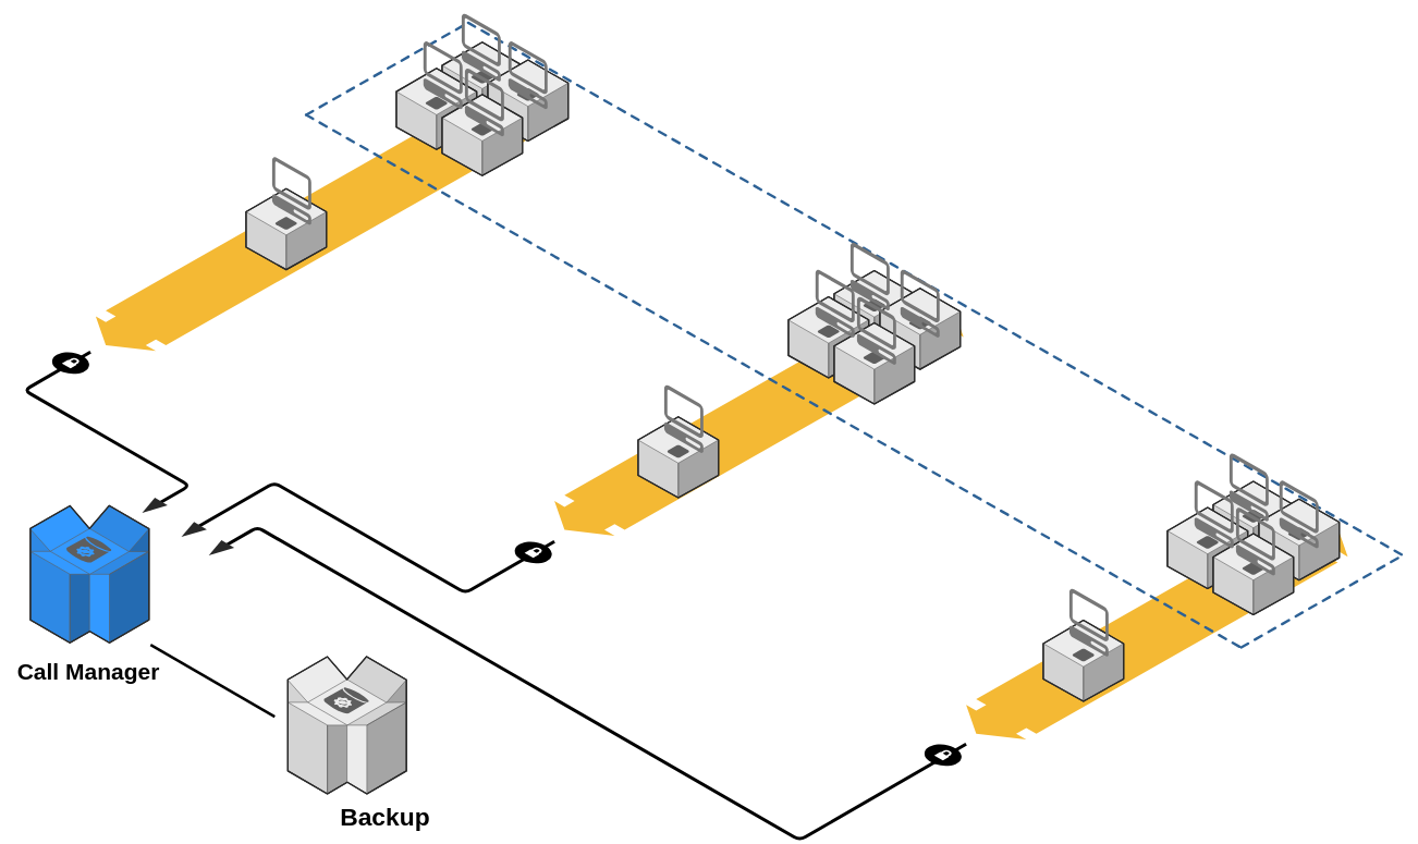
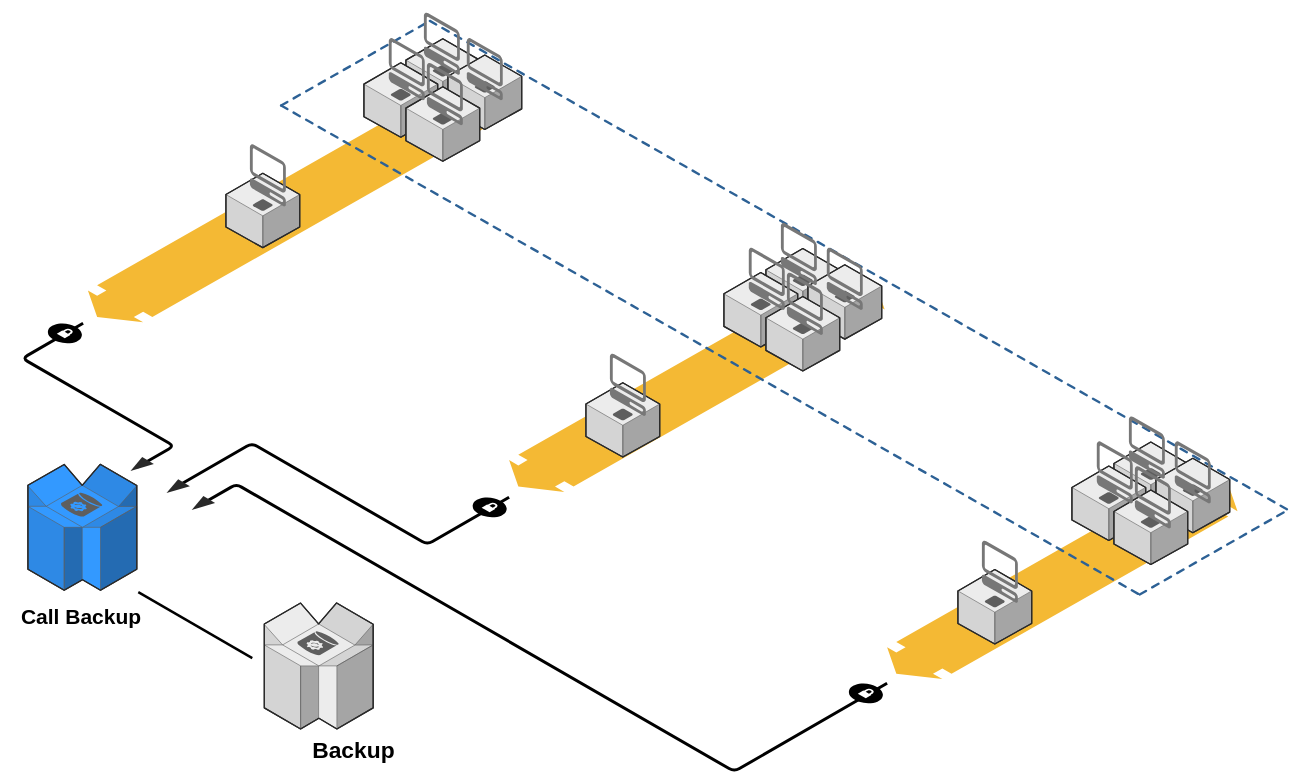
  <mxCell id="0" />
  <mxCell id="1" parent="0" />
  <mxCell id="2" value="" style="verticalLabelPosition=bottom;html=1;verticalAlign=top;strokeWidth=1;dashed=0;shape=mxgraph.aws3d.flatDoubleEdge;fillColor=#000000;aspect=fixed;rounded=1;shadow=0;comic=0;fontFamily=Verdana;fontSize=12;flipV=1;" parent="1" vertex="1"><mxGeometry x="1478" y="798" width="584" height="333" as="geometry" /></mxCell>
  <mxCell id="3" value="" style="verticalLabelPosition=bottom;html=1;verticalAlign=top;strokeWidth=1;dashed=0;shape=mxgraph.aws3d.flatDoubleEdge;fillColor=#000000;aspect=fixed;rounded=1;shadow=0;comic=0;fontFamily=Verdana;fontSize=12;flipV=1;" parent="1" vertex="1"><mxGeometry x="848" y="462" width="626" height="357" as="geometry" /></mxCell>
  <mxCell id="4" value="" style="verticalLabelPosition=bottom;html=1;verticalAlign=top;strokeWidth=1;dashed=0;shape=mxgraph.aws3d.flatDoubleEdge;fillColor=#000000;aspect=fixed;rounded=1;shadow=0;comic=0;fontFamily=Verdana;fontSize=12;flipV=1;" parent="1" vertex="1"><mxGeometry x="146" y="140" width="695.12" height="396.44" as="geometry" /></mxCell>
  <mxCell id="5" value="" style="edgeStyle=isometricEdgeStyle;endArrow=none;html=1;labelBackgroundColor=none;strokeWidth=5;fontFamily=Verdana;fontSize=12" parent="1" edge="1"><mxGeometry width="50" height="100" relative="1" as="geometry"><mxPoint x="228" y="778" as="sourcePoint" /><mxPoint x="138" y="538" as="targetPoint" /><Array as="points"><mxPoint x="178" y="678" /></Array></mxGeometry></mxCell>
  <mxCell id="6" value="" style="verticalLabelPosition=bottom;html=1;verticalAlign=top;strokeWidth=1;dashed=0;shape=mxgraph.aws3d.dynamoDb;strokeColor=#5E5E5E;aspect=fixed;rounded=1;shadow=0;comic=0;fontSize=12;fillColor=#3399FF;" parent="1" vertex="1"><mxGeometry x="46" y="773" width="181.5" height="210" as="geometry" /></mxCell>
  <mxCell id="7" value="" style="edgeStyle=isometricEdgeStyle;endArrow=none;html=1;labelBackgroundColor=none;strokeColor=#000000;strokeWidth=5;fontFamily=Verdana;fontSize=12" parent="1" edge="1"><mxGeometry width="50" height="100" relative="1" as="geometry"><mxPoint x="298" y="808" as="sourcePoint" /><mxPoint x="848" y="828" as="targetPoint" /><Array as="points"><mxPoint x="558" y="818" /></Array></mxGeometry></mxCell>
  <mxCell id="8" value="" style="verticalLabelPosition=bottom;html=1;verticalAlign=top;strokeWidth=1;dashed=0;shape=mxgraph.aws3d.application_server;fillColor=#ECECEC;strokeColor=#5E5E5E;aspect=fixed;rounded=1;shadow=0;comic=0;fontSize=12" parent="1" vertex="1"><mxGeometry x="976" y="637" width="123" height="124" as="geometry" /></mxCell>
  <mxCell id="9" value="" style="verticalLabelPosition=bottom;html=1;verticalAlign=top;strokeWidth=1;dashed=0;shape=mxgraph.aws3d.arrowhead;aspect=fixed;rounded=1;shadow=0;comic=0;fillColor=none;fontFamily=Verdana;fontSize=12;fontColor=#000000;flipV=1;" parent="1" vertex="1"><mxGeometry x="217" y="761" width="39" height="23" as="geometry" /></mxCell>
  <mxCell id="10" value="" style="verticalLabelPosition=bottom;html=1;verticalAlign=top;strokeWidth=1;dashed=0;shape=mxgraph.aws3d.arrowhead;aspect=fixed;rounded=1;shadow=0;comic=0;fillColor=none;fontFamily=Verdana;fontSize=12;fontColor=#000000;flipV=1;" parent="1" vertex="1"><mxGeometry x="277" y="798" width="39" height="23" as="geometry" /></mxCell>
  <mxCell id="11" value="" style="verticalLabelPosition=bottom;html=1;verticalAlign=top;strokeWidth=1;dashed=0;shape=mxgraph.aws3d.secureConnection;fillColor=#000000;strokeColor=#ffffff;aspect=fixed;rounded=1;shadow=0;comic=0;fontSize=12" parent="1" vertex="1"><mxGeometry x="79" y="538" width="57.0" height="34" as="geometry" /></mxCell>
  <mxCell id="12" value="" style="verticalLabelPosition=bottom;html=1;verticalAlign=top;strokeWidth=1;dashed=0;shape=mxgraph.aws3d.dashedArrowlessEdge;aspect=fixed;rounded=1;shadow=0;comic=0;fontFamily=Verdana;fontSize=12" parent="1" vertex="1"><mxGeometry x="716" y="34" width="1432" height="816" as="geometry" /></mxCell>
  <mxCell id="13" value="" style="verticalLabelPosition=bottom;html=1;verticalAlign=top;strokeWidth=1;dashed=0;shape=mxgraph.aws3d.dashedArrowlessEdge;aspect=fixed;rounded=1;shadow=0;comic=0;fontFamily=Verdana;fontSize=12" parent="1" vertex="1"><mxGeometry x="468" y="175" width="1432" height="816" as="geometry" /></mxCell>
  <mxCell id="14" value="" style="verticalLabelPosition=bottom;html=1;verticalAlign=top;strokeWidth=1;dashed=0;shape=mxgraph.aws3d.dashedArrowlessEdge;fillColor=#000000;aspect=fixed;rounded=1;shadow=0;comic=0;fontFamily=Verdana;fontSize=12;fontColor=#000000;flipV=1;" parent="1" vertex="1"><mxGeometry x="468" y="34" width="248" height="141" as="geometry" /></mxCell>
  <mxCell id="15" value="" style="verticalLabelPosition=bottom;html=1;verticalAlign=top;strokeWidth=1;dashed=0;shape=mxgraph.aws3d.dashedArrowlessEdge;aspect=fixed;rounded=1;shadow=0;comic=0;fontFamily=Verdana;fontSize=12;flipV=1;" parent="1" vertex="1"><mxGeometry x="1899" y="848" width="249" height="142" as="geometry" /></mxCell>
  <mxCell id="16" value="" style="verticalLabelPosition=bottom;html=1;verticalAlign=top;strokeWidth=1;dashed=0;shape=mxgraph.aws3d.secureConnection;fillColor=#000000;strokeColor=#ffffff;aspect=fixed;rounded=1;shadow=0;comic=0;fontSize=12" parent="1" vertex="1"><mxGeometry x="787" y="828" width="57.0" height="34" as="geometry" /></mxCell>
  <mxCell id="17" value="" style="edgeStyle=isometricEdgeStyle;endArrow=none;html=1;labelBackgroundColor=none;strokeWidth=5;fontFamily=Verdana;fontSize=12" parent="1" edge="1"><mxGeometry width="50" height="100" relative="1" as="geometry"><mxPoint x="338" y="838" as="sourcePoint" /><mxPoint x="1478" y="1138" as="targetPoint" /><Array as="points"><mxPoint x="778" y="1028" /></Array></mxGeometry></mxCell>
  <mxCell id="18" value="" style="verticalLabelPosition=bottom;html=1;verticalAlign=top;strokeWidth=1;dashed=0;shape=mxgraph.aws3d.arrowhead;aspect=fixed;rounded=1;shadow=0;comic=0;fillColor=none;fontFamily=Verdana;fontSize=12;fontColor=#000000;flipV=1;" parent="1" vertex="1"><mxGeometry x="319" y="826" width="39" height="23" as="geometry" /></mxCell>
  <mxCell id="19" value="" style="verticalLabelPosition=bottom;html=1;verticalAlign=top;strokeWidth=1;dashed=0;shape=mxgraph.aws3d.secureConnection;fillColor=#000000;strokeColor=#ffffff;aspect=fixed;rounded=1;shadow=0;comic=0;fontSize=12" parent="1" vertex="1"><mxGeometry x="1414" y="1138" width="57.0" height="34" as="geometry" /></mxCell>
  <mxCell id="20" value="" style="verticalLabelPosition=bottom;html=1;verticalAlign=top;strokeWidth=1;align=center;outlineConnect=0;dashed=0;outlineConnect=0;shape=mxgraph.aws3d.client;aspect=fixed;strokeColor=none;fillColor=#777777;" vertex="1" parent="1"><mxGeometry x="1016" y="588.5" width="60" height="104" as="geometry" /></mxCell>
  <mxCell id="21" value="" style="verticalLabelPosition=bottom;html=1;verticalAlign=top;strokeWidth=1;dashed=0;shape=mxgraph.aws3d.application_server;fillColor=#ECECEC;strokeColor=#5E5E5E;aspect=fixed;rounded=1;shadow=0;comic=0;fontSize=12" vertex="1" parent="1"><mxGeometry x="676" y="63.9" width="123" height="124" as="geometry" /></mxCell>
  <mxCell id="22" value="" style="verticalLabelPosition=bottom;html=1;verticalAlign=top;strokeWidth=1;dashed=0;shape=mxgraph.aws3d.application_server;fillColor=#ECECEC;strokeColor=#5E5E5E;aspect=fixed;rounded=1;shadow=0;comic=0;fontSize=12" vertex="1" parent="1"><mxGeometry x="606" y="103.9" width="123" height="124" as="geometry" /></mxCell>
  <mxCell id="23" value="" style="verticalLabelPosition=bottom;html=1;verticalAlign=top;strokeWidth=1;dashed=0;shape=mxgraph.aws3d.application_server;fillColor=#ECECEC;strokeColor=#5E5E5E;aspect=fixed;rounded=1;shadow=0;comic=0;fontSize=12" vertex="1" parent="1"><mxGeometry x="746" y="90.9" width="123" height="124" as="geometry" /></mxCell>
  <mxCell id="24" value="" style="verticalLabelPosition=bottom;html=1;verticalAlign=top;strokeWidth=1;dashed=0;shape=mxgraph.aws3d.application_server;fillColor=#ECECEC;strokeColor=#5E5E5E;aspect=fixed;rounded=1;shadow=0;comic=0;fontSize=12" vertex="1" parent="1"><mxGeometry x="676" y="143.9" width="123" height="124" as="geometry" /></mxCell>
  <mxCell id="25" value="" style="verticalLabelPosition=bottom;html=1;verticalAlign=top;strokeWidth=1;align=center;outlineConnect=0;dashed=0;outlineConnect=0;shape=mxgraph.aws3d.client;aspect=fixed;strokeColor=none;fillColor=#777777;" vertex="1" parent="1"><mxGeometry x="706" y="20" width="60" height="104" as="geometry" /></mxCell>
  <mxCell id="26" value="" style="verticalLabelPosition=bottom;html=1;verticalAlign=top;strokeWidth=1;align=center;outlineConnect=0;dashed=0;outlineConnect=0;shape=mxgraph.aws3d.client;aspect=fixed;strokeColor=none;fillColor=#777777;" vertex="1" parent="1"><mxGeometry x="647.5" y="62.4" width="60" height="104" as="geometry" /></mxCell>
  <mxCell id="27" value="" style="verticalLabelPosition=bottom;html=1;verticalAlign=top;strokeWidth=1;align=center;outlineConnect=0;dashed=0;outlineConnect=0;shape=mxgraph.aws3d.client;aspect=fixed;strokeColor=none;fillColor=#777777;" vertex="1" parent="1"><mxGeometry x="777.5" y="62.4" width="60" height="104" as="geometry" /></mxCell>
  <mxCell id="28" value="" style="verticalLabelPosition=bottom;html=1;verticalAlign=top;strokeWidth=1;align=center;outlineConnect=0;dashed=0;outlineConnect=0;shape=mxgraph.aws3d.client;aspect=fixed;strokeColor=none;fillColor=#777777;" vertex="1" parent="1"><mxGeometry x="711" y="103.9" width="60" height="104" as="geometry" /></mxCell>
  <mxCell id="29" value="" style="verticalLabelPosition=bottom;html=1;verticalAlign=top;strokeWidth=1;dashed=0;shape=mxgraph.aws3d.application_server;fillColor=#ECECEC;strokeColor=#5E5E5E;aspect=fixed;rounded=1;shadow=0;comic=0;fontSize=12" vertex="1" parent="1"><mxGeometry x="1276" y="413.4" width="123" height="124" as="geometry" /></mxCell>
  <mxCell id="30" value="" style="verticalLabelPosition=bottom;html=1;verticalAlign=top;strokeWidth=1;dashed=0;shape=mxgraph.aws3d.application_server;fillColor=#ECECEC;strokeColor=#5E5E5E;aspect=fixed;rounded=1;shadow=0;comic=0;fontSize=12" vertex="1" parent="1"><mxGeometry x="1206" y="453.4" width="123" height="124" as="geometry" /></mxCell>
  <mxCell id="31" value="" style="verticalLabelPosition=bottom;html=1;verticalAlign=top;strokeWidth=1;dashed=0;shape=mxgraph.aws3d.application_server;fillColor=#ECECEC;strokeColor=#5E5E5E;aspect=fixed;rounded=1;shadow=0;comic=0;fontSize=12" vertex="1" parent="1"><mxGeometry x="1346" y="440.4" width="123" height="124" as="geometry" /></mxCell>
  <mxCell id="32" value="" style="verticalLabelPosition=bottom;html=1;verticalAlign=top;strokeWidth=1;dashed=0;shape=mxgraph.aws3d.application_server;fillColor=#ECECEC;strokeColor=#5E5E5E;aspect=fixed;rounded=1;shadow=0;comic=0;fontSize=12" vertex="1" parent="1"><mxGeometry x="1276" y="493.4" width="123" height="124" as="geometry" /></mxCell>
  <mxCell id="33" value="" style="verticalLabelPosition=bottom;html=1;verticalAlign=top;strokeWidth=1;align=center;outlineConnect=0;dashed=0;outlineConnect=0;shape=mxgraph.aws3d.client;aspect=fixed;strokeColor=none;fillColor=#777777;" vertex="1" parent="1"><mxGeometry x="1301" y="370.4" width="60" height="104" as="geometry" /></mxCell>
  <mxCell id="34" value="" style="verticalLabelPosition=bottom;html=1;verticalAlign=top;strokeWidth=1;align=center;outlineConnect=0;dashed=0;outlineConnect=0;shape=mxgraph.aws3d.client;aspect=fixed;strokeColor=none;fillColor=#777777;" vertex="1" parent="1"><mxGeometry x="1247.5" y="411.9" width="60" height="104" as="geometry" /></mxCell>
  <mxCell id="35" value="" style="verticalLabelPosition=bottom;html=1;verticalAlign=top;strokeWidth=1;align=center;outlineConnect=0;dashed=0;outlineConnect=0;shape=mxgraph.aws3d.client;aspect=fixed;strokeColor=none;fillColor=#777777;" vertex="1" parent="1"><mxGeometry x="1377.5" y="411.9" width="60" height="104" as="geometry" /></mxCell>
  <mxCell id="36" value="" style="verticalLabelPosition=bottom;html=1;verticalAlign=top;strokeWidth=1;align=center;outlineConnect=0;dashed=0;outlineConnect=0;shape=mxgraph.aws3d.client;aspect=fixed;strokeColor=none;fillColor=#777777;" vertex="1" parent="1"><mxGeometry x="1311" y="453.4" width="60" height="104" as="geometry" /></mxCell>
  <mxCell id="37" value="" style="verticalLabelPosition=bottom;html=1;verticalAlign=top;strokeWidth=1;dashed=0;shape=mxgraph.aws3d.application_server;fillColor=#ECECEC;strokeColor=#5E5E5E;aspect=fixed;rounded=1;shadow=0;comic=0;fontSize=12" vertex="1" parent="1"><mxGeometry x="1856" y="736" width="123" height="124" as="geometry" /></mxCell>
  <mxCell id="38" value="" style="verticalLabelPosition=bottom;html=1;verticalAlign=top;strokeWidth=1;dashed=0;shape=mxgraph.aws3d.application_server;fillColor=#ECECEC;strokeColor=#5E5E5E;aspect=fixed;rounded=1;shadow=0;comic=0;fontSize=12" vertex="1" parent="1"><mxGeometry x="1786" y="776" width="123" height="124" as="geometry" /></mxCell>
  <mxCell id="39" value="" style="verticalLabelPosition=bottom;html=1;verticalAlign=top;strokeWidth=1;dashed=0;shape=mxgraph.aws3d.application_server;fillColor=#ECECEC;strokeColor=#5E5E5E;aspect=fixed;rounded=1;shadow=0;comic=0;fontSize=12" vertex="1" parent="1"><mxGeometry x="1926" y="763" width="123" height="124" as="geometry" /></mxCell>
  <mxCell id="40" value="" style="verticalLabelPosition=bottom;html=1;verticalAlign=top;strokeWidth=1;dashed=0;shape=mxgraph.aws3d.application_server;fillColor=#ECECEC;strokeColor=#5E5E5E;aspect=fixed;rounded=1;shadow=0;comic=0;fontSize=12" vertex="1" parent="1"><mxGeometry x="1856" y="816" width="123" height="124" as="geometry" /></mxCell>
  <mxCell id="41" value="" style="verticalLabelPosition=bottom;html=1;verticalAlign=top;strokeWidth=1;align=center;outlineConnect=0;dashed=0;outlineConnect=0;shape=mxgraph.aws3d.client;aspect=fixed;strokeColor=none;fillColor=#777777;" vertex="1" parent="1"><mxGeometry x="1881" y="693" width="60" height="104" as="geometry" /></mxCell>
  <mxCell id="42" value="" style="verticalLabelPosition=bottom;html=1;verticalAlign=top;strokeWidth=1;align=center;outlineConnect=0;dashed=0;outlineConnect=0;shape=mxgraph.aws3d.client;aspect=fixed;strokeColor=none;fillColor=#777777;" vertex="1" parent="1"><mxGeometry x="1827.5" y="734.5" width="60" height="104" as="geometry" /></mxCell>
  <mxCell id="43" value="" style="verticalLabelPosition=bottom;html=1;verticalAlign=top;strokeWidth=1;align=center;outlineConnect=0;dashed=0;outlineConnect=0;shape=mxgraph.aws3d.client;aspect=fixed;strokeColor=none;fillColor=#777777;" vertex="1" parent="1"><mxGeometry x="1957.5" y="734.5" width="60" height="104" as="geometry" /></mxCell>
  <mxCell id="44" value="" style="verticalLabelPosition=bottom;html=1;verticalAlign=top;strokeWidth=1;align=center;outlineConnect=0;dashed=0;outlineConnect=0;shape=mxgraph.aws3d.client;aspect=fixed;strokeColor=none;fillColor=#777777;" vertex="1" parent="1"><mxGeometry x="1891" y="776" width="60" height="104" as="geometry" /></mxCell>
  <mxCell id="45" value="" style="verticalLabelPosition=bottom;html=1;verticalAlign=top;strokeWidth=1;dashed=0;shape=mxgraph.aws3d.application_server;fillColor=#ECECEC;strokeColor=#5E5E5E;aspect=fixed;rounded=1;shadow=0;comic=0;fontSize=12" vertex="1" parent="1"><mxGeometry x="1596" y="948.5" width="123" height="124" as="geometry" /></mxCell>
  <mxCell id="46" value="" style="verticalLabelPosition=bottom;html=1;verticalAlign=top;strokeWidth=1;align=center;outlineConnect=0;dashed=0;outlineConnect=0;shape=mxgraph.aws3d.client;aspect=fixed;strokeColor=none;fillColor=#777777;" vertex="1" parent="1"><mxGeometry x="1636" y="900" width="60" height="104" as="geometry" /></mxCell>
  <mxCell id="47" value="" style="verticalLabelPosition=bottom;html=1;verticalAlign=top;strokeWidth=1;dashed=0;shape=mxgraph.aws3d.application_server;fillColor=#ECECEC;strokeColor=#5E5E5E;aspect=fixed;rounded=1;shadow=0;comic=0;fontSize=12" vertex="1" parent="1"><mxGeometry x="376" y="287.9" width="123" height="124" as="geometry" /></mxCell>
  <mxCell id="48" value="" style="verticalLabelPosition=bottom;html=1;verticalAlign=top;strokeWidth=1;align=center;outlineConnect=0;dashed=0;outlineConnect=0;shape=mxgraph.aws3d.client;aspect=fixed;strokeColor=none;fillColor=#777777;" vertex="1" parent="1"><mxGeometry x="416" y="239.4" width="60" height="104" as="geometry" /></mxCell>
  <mxCell id="49" value="" style="verticalLabelPosition=bottom;html=1;verticalAlign=top;strokeWidth=1;align=center;outlineConnect=0;dashed=0;outlineConnect=0;shape=mxgraph.aws3d.dynamoDb;fillColor=#ECECEC;strokeColor=#5E5E5E;aspect=fixed;" vertex="1" parent="1"><mxGeometry x="440" y="1004" width="181.5" height="210" as="geometry" /></mxCell>
  <mxCell id="50" value="&lt;font size=&quot;1&quot;&gt;&lt;b style=&quot;font-size: 38px&quot;&gt;Backup&lt;/b&gt;&lt;/font&gt;" style="text;html=1;strokeColor=none;fillColor=none;align=center;verticalAlign=middle;whiteSpace=wrap;rounded=0;" vertex="1" parent="1"><mxGeometry x="537" y="1240" width="104" height="20" as="geometry" /></mxCell>
- <mxCell id="51" value="&lt;font style=&quot;font-size: 35px&quot;&gt;&lt;b&gt;Call Manager&lt;/b&gt;&lt;/font&gt;" style="text;html=1;strokeColor=none;fillColor=none;align=center;verticalAlign=middle;whiteSpace=wrap;rounded=0;" vertex="1" parent="1"><mxGeometry x="20" y="1016" width="230" height="20" as="geometry" /></mxCell>
+ <mxCell id="51" value="&lt;font style=&quot;font-size: 35px&quot;&gt;&lt;b&gt;Call Backup&lt;/b&gt;&lt;/font&gt;" style="text;html=1;strokeColor=none;fillColor=none;align=center;verticalAlign=middle;whiteSpace=wrap;rounded=0;" vertex="1" parent="1"><mxGeometry x="20" y="1016" width="230" height="20" as="geometry" /></mxCell>
  <mxCell id="52" value="" style="endArrow=none;html=1;strokeWidth=4;" edge="1" parent="1"><mxGeometry width="50" height="50" relative="1" as="geometry"><mxPoint x="230" y="986" as="sourcePoint" /><mxPoint x="420" y="1096" as="targetPoint" /></mxGeometry></mxCell>
